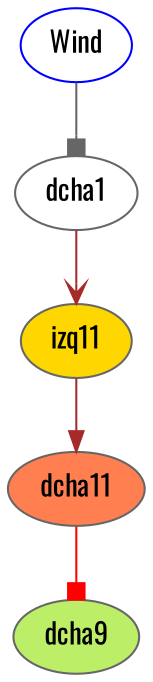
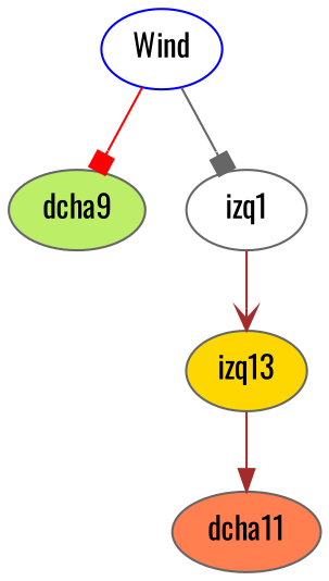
  digraph {
    fontname=Oswald
    node [color=gray40 fontname=Oswald style=filled]
    edge [arrowhead=box color=brown fontname=Oswald]
    n1 [fillcolor=darkolivegreen2 label=dcha9]
    Wind [color=blue style=""]
-   izq1 [label=dcha1 style=""]
-   izq11 [fillcolor=gold1]
+   izq1 [style=""]
+   izq11 [fillcolor=gold1 label=izq13]
    dcha11 [fillcolor=coral]
-   dcha11 -> n1 [color=red]
+   Wind -> n1 [color=red]
    Wind -> izq1 [color=gray40]
    izq1 -> izq11 [arrowhead=vee]
    izq11 -> dcha11 [arrowhead=normal]
  }
